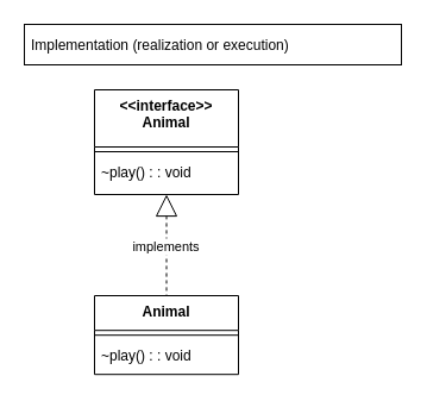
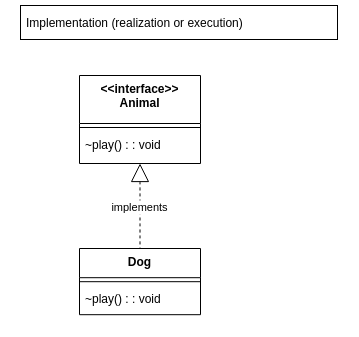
  <mxCell id="0" />
  <mxCell id="1" parent="0" />
  <mxCell id="2" value="&lt;&lt;interface&gt;&gt;&#10;Animal" style="swimlane;fontStyle=1;align=center;verticalAlign=top;childLayout=stackLayout;horizontal=1;startSize=48;horizontalStack=0;resizeParent=1;resizeParentMax=0;resizeLast=0;collapsible=0;marginBottom=0;" vertex="1" parent="1"><mxGeometry x="79" y="75" width="121" height="88" as="geometry" /></mxCell>
  <mxCell id="3" style="line;strokeWidth=1;fillColor=none;align=left;verticalAlign=middle;spacingTop=-1;spacingLeft=3;spacingRight=3;rotatable=0;labelPosition=right;points=[];portConstraint=eastwest;strokeColor=inherit;" vertex="1" parent="2"><mxGeometry y="48" width="121" height="8" as="geometry" /></mxCell>
  <mxCell id="4" value="~play() : : void" style="text;strokeColor=none;fillColor=none;align=left;verticalAlign=top;spacingLeft=4;spacingRight=4;overflow=hidden;rotatable=0;points=[[0,0.5],[1,0.5]];portConstraint=eastwest;" vertex="1" parent="2"><mxGeometry y="56" width="121" height="32" as="geometry" /></mxCell>
- <mxCell id="5" value="Animal" style="swimlane;fontStyle=1;align=center;verticalAlign=top;childLayout=stackLayout;horizontal=1;startSize=29.2;horizontalStack=0;resizeParent=1;resizeParentMax=0;resizeLast=0;collapsible=0;marginBottom=0;" vertex="1" parent="1"><mxGeometry x="79" y="248" width="121" height="66.2" as="geometry" /></mxCell>
+ <mxCell id="5" value="Dog" style="swimlane;fontStyle=1;align=center;verticalAlign=top;childLayout=stackLayout;horizontal=1;startSize=29.2;horizontalStack=0;resizeParent=1;resizeParentMax=0;resizeLast=0;collapsible=0;marginBottom=0;" vertex="1" parent="1"><mxGeometry x="79" y="248" width="121" height="66.2" as="geometry" /></mxCell>
  <mxCell id="6" style="line;strokeWidth=1;fillColor=none;align=left;verticalAlign=middle;spacingTop=-1;spacingLeft=3;spacingRight=3;rotatable=0;labelPosition=right;points=[];portConstraint=eastwest;strokeColor=inherit;" vertex="1" parent="5"><mxGeometry y="29.2" width="121" height="8" as="geometry" /></mxCell>
  <mxCell id="7" value="~play() : : void" style="text;strokeColor=none;fillColor=none;align=left;verticalAlign=top;spacingLeft=4;spacingRight=4;overflow=hidden;rotatable=0;points=[[0,0.5],[1,0.5]];portConstraint=eastwest;" vertex="1" parent="5"><mxGeometry y="37.2" width="121" height="29" as="geometry" /></mxCell>
- <mxCell id="8" value="Implementation (realization or execution)" style="align=left;spacingLeft=4;" vertex="1" parent="1"><mxGeometry x="20" y="20" width="317" height="34" as="geometry" /></mxCell>
+ <mxCell id="8" value="Implementation (realization or execution)" style="align=left;spacingLeft=4;" vertex="1" parent="1"><mxGeometry x="20" y="5" width="317" height="34" as="geometry" /></mxCell>
  <mxCell id="9" value="implements" style="curved=1;dashed=1;startArrow=block;startSize=16;startFill=0;endArrow=none;exitX=0.5;exitY=1;entryX=0.5;entryY=0;rounded=0;" edge="1" parent="1" source="2" target="5"><mxGeometry relative="1" as="geometry"><Array as="points" /></mxGeometry></mxCell>
